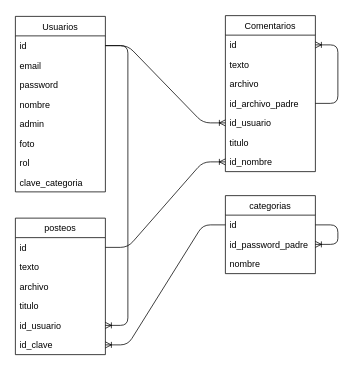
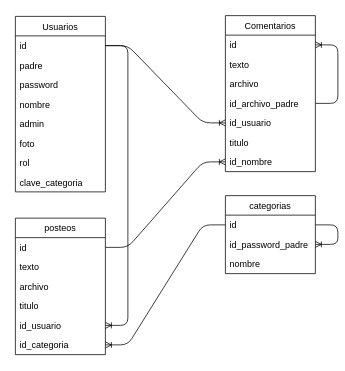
  <mxCell id="0" />
  <mxCell id="1" parent="0" />
  <mxCell id="2" value="Usuarios" style="swimlane;fontStyle=0;childLayout=stackLayout;horizontal=1;startSize=26;fillColor=none;horizontalStack=0;resizeParent=1;resizeParentMax=0;resizeLast=0;collapsible=1;marginBottom=0;" vertex="1" parent="1"><mxGeometry x="20" y="21" width="120" height="234" as="geometry" /></mxCell>
  <mxCell id="3" value="id&#10;" style="text;strokeColor=none;fillColor=none;align=left;verticalAlign=top;spacingLeft=4;spacingRight=4;overflow=hidden;rotatable=0;points=[[0,0.5],[1,0.5]];portConstraint=eastwest;" vertex="1" parent="2"><mxGeometry y="26" width="120" height="26" as="geometry" /></mxCell>
- <mxCell id="4" value="email&#10;" style="text;strokeColor=none;fillColor=none;align=left;verticalAlign=top;spacingLeft=4;spacingRight=4;overflow=hidden;rotatable=0;points=[[0,0.5],[1,0.5]];portConstraint=eastwest;" vertex="1" parent="2"><mxGeometry y="52" width="120" height="26" as="geometry" /></mxCell>
+ <mxCell id="4" value="padre&#10;" style="text;strokeColor=none;fillColor=none;align=left;verticalAlign=top;spacingLeft=4;spacingRight=4;overflow=hidden;rotatable=0;points=[[0,0.5],[1,0.5]];portConstraint=eastwest;" vertex="1" parent="2"><mxGeometry y="52" width="120" height="26" as="geometry" /></mxCell>
  <mxCell id="5" value="password" style="text;strokeColor=none;fillColor=none;align=left;verticalAlign=top;spacingLeft=4;spacingRight=4;overflow=hidden;rotatable=0;points=[[0,0.5],[1,0.5]];portConstraint=eastwest;" vertex="1" parent="2"><mxGeometry y="78" width="120" height="26" as="geometry" /></mxCell>
  <mxCell id="6" value="nombre&#10;" style="text;strokeColor=none;fillColor=none;align=left;verticalAlign=top;spacingLeft=4;spacingRight=4;overflow=hidden;rotatable=0;points=[[0,0.5],[1,0.5]];portConstraint=eastwest;" vertex="1" parent="2"><mxGeometry y="104" width="120" height="26" as="geometry" /></mxCell>
  <mxCell id="7" value="admin" style="text;strokeColor=none;fillColor=none;align=left;verticalAlign=top;spacingLeft=4;spacingRight=4;overflow=hidden;rotatable=0;points=[[0,0.5],[1,0.5]];portConstraint=eastwest;" vertex="1" parent="2"><mxGeometry y="130" width="120" height="26" as="geometry" /></mxCell>
  <mxCell id="8" value="foto" style="text;strokeColor=none;fillColor=none;align=left;verticalAlign=top;spacingLeft=4;spacingRight=4;overflow=hidden;rotatable=0;points=[[0,0.5],[1,0.5]];portConstraint=eastwest;" vertex="1" parent="2"><mxGeometry y="156" width="120" height="26" as="geometry" /></mxCell>
  <mxCell id="9" value="rol" style="text;strokeColor=none;fillColor=none;align=left;verticalAlign=top;spacingLeft=4;spacingRight=4;overflow=hidden;rotatable=0;points=[[0,0.5],[1,0.5]];portConstraint=eastwest;" vertex="1" parent="2"><mxGeometry y="182" width="120" height="26" as="geometry" /></mxCell>
  <mxCell id="10" value="clave_categoria&#10;" style="text;strokeColor=none;fillColor=none;align=left;verticalAlign=top;spacingLeft=4;spacingRight=4;overflow=hidden;rotatable=0;points=[[0,0.5],[1,0.5]];portConstraint=eastwest;" vertex="1" parent="2"><mxGeometry y="208" width="120" height="26" as="geometry" /></mxCell>
  <mxCell id="11" value="Comentarios" style="swimlane;fontStyle=0;childLayout=stackLayout;horizontal=1;startSize=26;fillColor=none;horizontalStack=0;resizeParent=1;resizeParentMax=0;resizeLast=0;collapsible=1;marginBottom=0;" vertex="1" parent="1"><mxGeometry x="300" y="20" width="120" height="208" as="geometry" /></mxCell>
  <mxCell id="12" value="id&#10;" style="text;strokeColor=none;fillColor=none;align=left;verticalAlign=top;spacingLeft=4;spacingRight=4;overflow=hidden;rotatable=0;points=[[0,0.5],[1,0.5]];portConstraint=eastwest;" vertex="1" parent="11"><mxGeometry y="26" width="120" height="26" as="geometry" /></mxCell>
  <mxCell id="13" value="texto" style="text;strokeColor=none;fillColor=none;align=left;verticalAlign=top;spacingLeft=4;spacingRight=4;overflow=hidden;rotatable=0;points=[[0,0.5],[1,0.5]];portConstraint=eastwest;" vertex="1" parent="11"><mxGeometry y="52" width="120" height="26" as="geometry" /></mxCell>
  <mxCell id="14" value="archivo" style="text;strokeColor=none;fillColor=none;align=left;verticalAlign=top;spacingLeft=4;spacingRight=4;overflow=hidden;rotatable=0;points=[[0,0.5],[1,0.5]];portConstraint=eastwest;" vertex="1" parent="11"><mxGeometry y="78" width="120" height="26" as="geometry" /></mxCell>
  <mxCell id="15" value="id_archivo_padre&#10;" style="text;strokeColor=none;fillColor=none;align=left;verticalAlign=top;spacingLeft=4;spacingRight=4;overflow=hidden;rotatable=0;points=[[0,0.5],[1,0.5]];portConstraint=eastwest;" vertex="1" parent="11"><mxGeometry y="104" width="120" height="26" as="geometry" /></mxCell>
  <mxCell id="16" value="id_usuario" style="text;strokeColor=none;fillColor=none;align=left;verticalAlign=top;spacingLeft=4;spacingRight=4;overflow=hidden;rotatable=0;points=[[0,0.5],[1,0.5]];portConstraint=eastwest;" vertex="1" parent="11"><mxGeometry y="130" width="120" height="26" as="geometry" /></mxCell>
  <mxCell id="17" value="" style="edgeStyle=entityRelationEdgeStyle;fontSize=12;html=1;endArrow=ERoneToMany;" edge="1" parent="11" source="15" target="12"><mxGeometry width="100" height="100" relative="1" as="geometry"><mxPoint x="180" y="100" as="sourcePoint" /><mxPoint x="-10.138" y="42.569" as="targetPoint" /></mxGeometry></mxCell>
  <mxCell id="18" value="titulo" style="text;strokeColor=none;fillColor=none;align=left;verticalAlign=top;spacingLeft=4;spacingRight=4;overflow=hidden;rotatable=0;points=[[0,0.5],[1,0.5]];portConstraint=eastwest;" vertex="1" parent="11"><mxGeometry y="156" width="120" height="26" as="geometry" /></mxCell>
  <mxCell id="19" value="id_nombre" style="text;strokeColor=none;fillColor=none;align=left;verticalAlign=top;spacingLeft=4;spacingRight=4;overflow=hidden;rotatable=0;points=[[0,0.5],[1,0.5]];portConstraint=eastwest;" vertex="1" parent="11"><mxGeometry y="182" width="120" height="26" as="geometry" /></mxCell>
  <mxCell id="20" value="categorias" style="swimlane;fontStyle=0;childLayout=stackLayout;horizontal=1;startSize=26;fillColor=none;horizontalStack=0;resizeParent=1;resizeParentMax=0;resizeLast=0;collapsible=1;marginBottom=0;" vertex="1" parent="1"><mxGeometry x="300" y="260" width="120" height="104" as="geometry" /></mxCell>
  <mxCell id="21" value="id" style="text;strokeColor=none;fillColor=none;align=left;verticalAlign=top;spacingLeft=4;spacingRight=4;overflow=hidden;rotatable=0;points=[[0,0.5],[1,0.5]];portConstraint=eastwest;" vertex="1" parent="20"><mxGeometry y="26" width="120" height="26" as="geometry" /></mxCell>
  <mxCell id="22" value="id_password_padre" style="text;strokeColor=none;fillColor=none;align=left;verticalAlign=top;spacingLeft=4;spacingRight=4;overflow=hidden;rotatable=0;points=[[0,0.5],[1,0.5]];portConstraint=eastwest;" vertex="1" parent="20"><mxGeometry y="52" width="120" height="26" as="geometry" /></mxCell>
  <mxCell id="23" value="nombre" style="text;strokeColor=none;fillColor=none;align=left;verticalAlign=top;spacingLeft=4;spacingRight=4;overflow=hidden;rotatable=0;points=[[0,0.5],[1,0.5]];portConstraint=eastwest;" vertex="1" parent="20"><mxGeometry y="78" width="120" height="26" as="geometry" /></mxCell>
  <mxCell id="24" value="" style="edgeStyle=entityRelationEdgeStyle;fontSize=12;html=1;endArrow=ERoneToMany;" edge="1" parent="20" source="21" target="22"><mxGeometry width="100" height="100" relative="1" as="geometry"><mxPoint x="-140.138" y="-179.69" as="sourcePoint" /><mxPoint x="19.862" y="-76.931" as="targetPoint" /></mxGeometry></mxCell>
  <mxCell id="25" value="posteos" style="swimlane;fontStyle=0;childLayout=stackLayout;horizontal=1;startSize=26;fillColor=none;horizontalStack=0;resizeParent=1;resizeParentMax=0;resizeLast=0;collapsible=1;marginBottom=0;" vertex="1" parent="1"><mxGeometry x="20" y="290" width="120" height="182" as="geometry" /></mxCell>
  <mxCell id="26" value="id" style="text;strokeColor=none;fillColor=none;align=left;verticalAlign=top;spacingLeft=4;spacingRight=4;overflow=hidden;rotatable=0;points=[[0,0.5],[1,0.5]];portConstraint=eastwest;" vertex="1" parent="25"><mxGeometry y="26" width="120" height="26" as="geometry" /></mxCell>
  <mxCell id="27" value="texto" style="text;strokeColor=none;fillColor=none;align=left;verticalAlign=top;spacingLeft=4;spacingRight=4;overflow=hidden;rotatable=0;points=[[0,0.5],[1,0.5]];portConstraint=eastwest;" vertex="1" parent="25"><mxGeometry y="52" width="120" height="26" as="geometry" /></mxCell>
  <mxCell id="28" value="archivo" style="text;strokeColor=none;fillColor=none;align=left;verticalAlign=top;spacingLeft=4;spacingRight=4;overflow=hidden;rotatable=0;points=[[0,0.5],[1,0.5]];portConstraint=eastwest;" vertex="1" parent="25"><mxGeometry y="78" width="120" height="26" as="geometry" /></mxCell>
  <mxCell id="29" value="titulo" style="text;strokeColor=none;fillColor=none;align=left;verticalAlign=top;spacingLeft=4;spacingRight=4;overflow=hidden;rotatable=0;points=[[0,0.5],[1,0.5]];portConstraint=eastwest;" vertex="1" parent="25"><mxGeometry y="104" width="120" height="26" as="geometry" /></mxCell>
  <mxCell id="30" value="id_usuario" style="text;strokeColor=none;fillColor=none;align=left;verticalAlign=top;spacingLeft=4;spacingRight=4;overflow=hidden;rotatable=0;points=[[0,0.5],[1,0.5]];portConstraint=eastwest;" vertex="1" parent="25"><mxGeometry y="130" width="120" height="26" as="geometry" /></mxCell>
- <mxCell id="31" value="id_clave" style="text;strokeColor=none;fillColor=none;align=left;verticalAlign=top;spacingLeft=4;spacingRight=4;overflow=hidden;rotatable=0;points=[[0,0.5],[1,0.5]];portConstraint=eastwest;" vertex="1" parent="25"><mxGeometry y="156" width="120" height="26" as="geometry" /></mxCell>
+ <mxCell id="31" value="id_categoria" style="text;strokeColor=none;fillColor=none;align=left;verticalAlign=top;spacingLeft=4;spacingRight=4;overflow=hidden;rotatable=0;points=[[0,0.5],[1,0.5]];portConstraint=eastwest;" vertex="1" parent="25"><mxGeometry y="156" width="120" height="26" as="geometry" /></mxCell>
  <mxCell id="32" value="" style="edgeStyle=entityRelationEdgeStyle;fontSize=12;html=1;endArrow=ERoneToMany;exitX=1;exitY=0.5;exitDx=0;exitDy=0;entryX=0;entryY=0.5;entryDx=0;entryDy=0;" edge="1" parent="1" source="3" target="16"><mxGeometry width="100" height="100" relative="1" as="geometry"><mxPoint x="210" y="330" as="sourcePoint" /><mxPoint x="310" y="230" as="targetPoint" /></mxGeometry></mxCell>
  <mxCell id="33" value="" style="edgeStyle=entityRelationEdgeStyle;fontSize=12;html=1;endArrow=ERoneToMany;" edge="1" parent="1" source="21" target="31"><mxGeometry width="100" height="100" relative="1" as="geometry"><mxPoint x="480" y="190" as="sourcePoint" /><mxPoint x="530" y="340" as="targetPoint" /></mxGeometry></mxCell>
  <mxCell id="34" value="" style="edgeStyle=entityRelationEdgeStyle;fontSize=12;html=1;endArrow=ERoneToMany;" edge="1" parent="1" source="26" target="19"><mxGeometry width="100" height="100" relative="1" as="geometry"><mxPoint x="140" y="459" as="sourcePoint" /><mxPoint x="659.862" y="90.138" as="targetPoint" /></mxGeometry></mxCell>
  <mxCell id="35" value="" style="edgeStyle=entityRelationEdgeStyle;fontSize=12;html=1;endArrow=ERoneToMany;" edge="1" parent="1" source="3" target="30"><mxGeometry width="100" height="100" relative="1" as="geometry"><mxPoint x="169.862" y="90.31" as="sourcePoint" /><mxPoint x="329.862" y="193.069" as="targetPoint" /></mxGeometry></mxCell>
